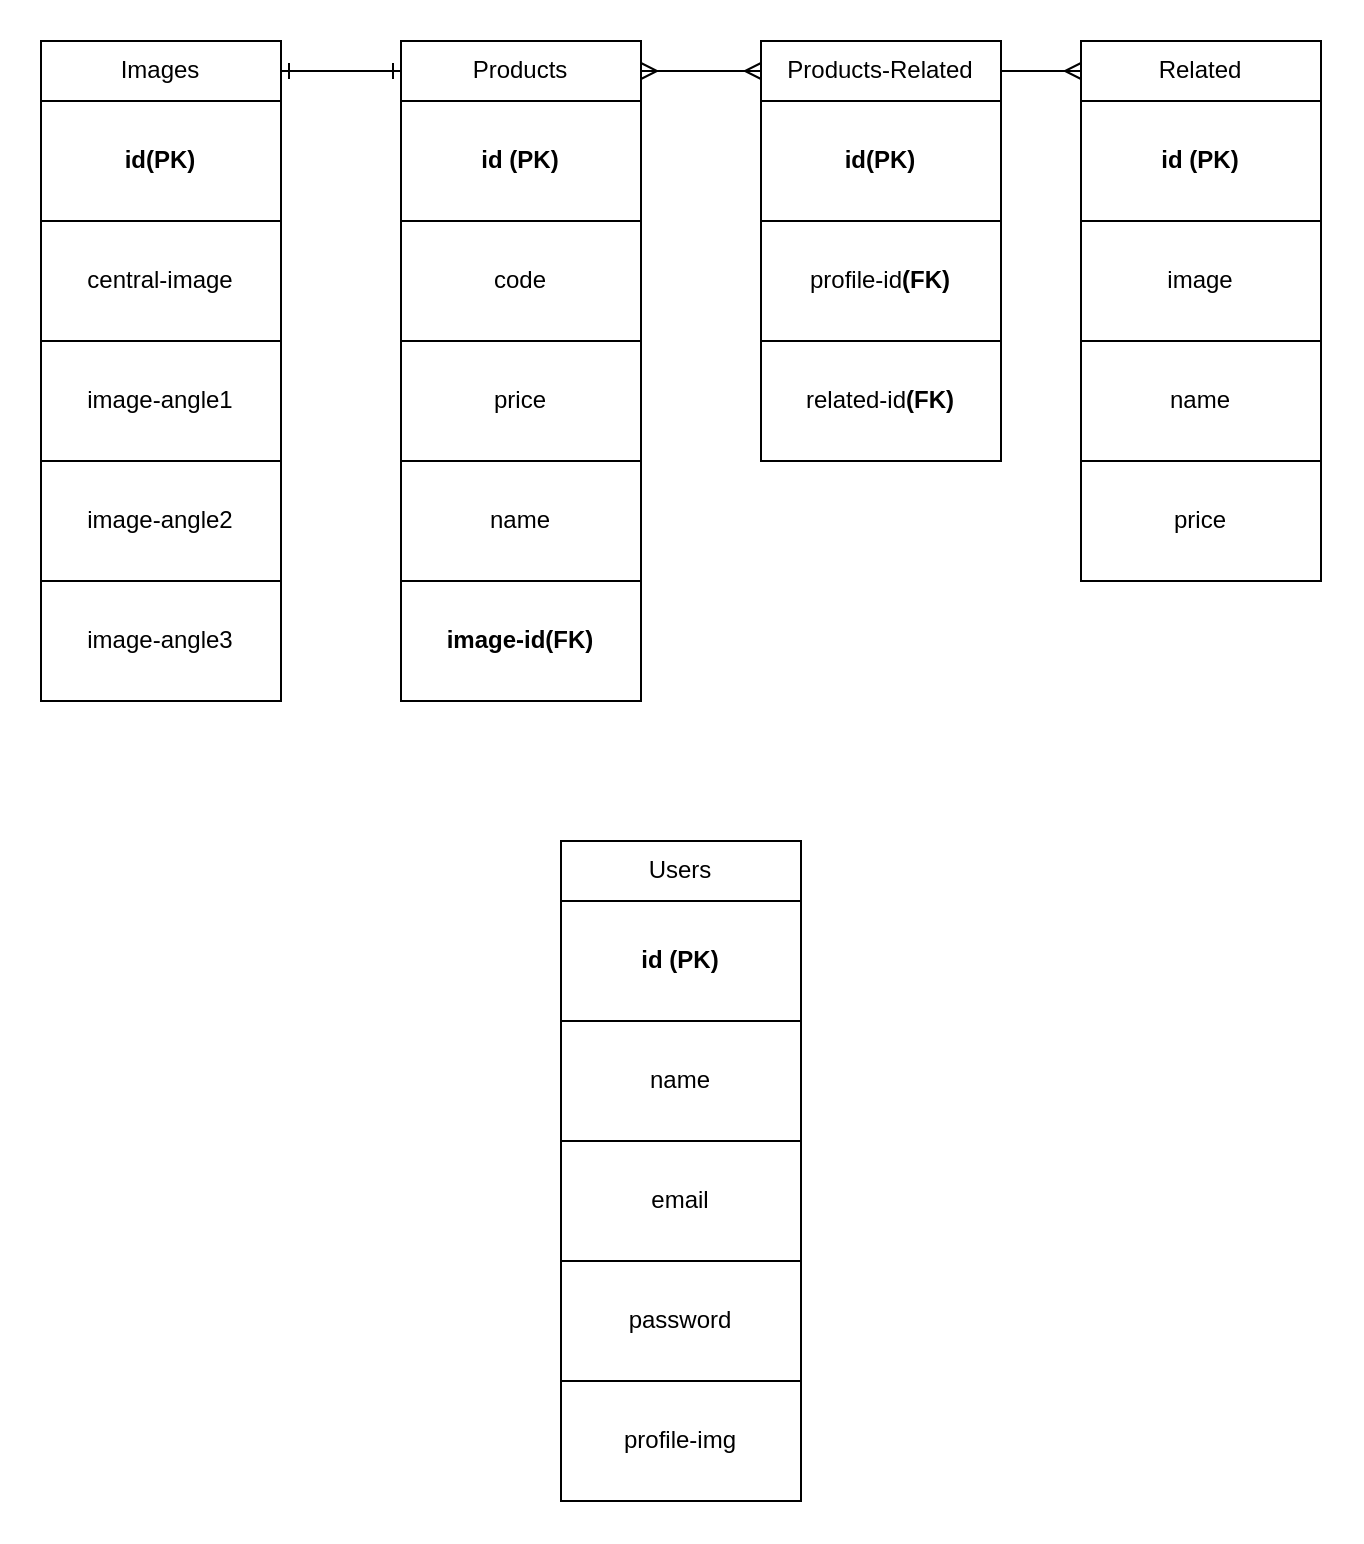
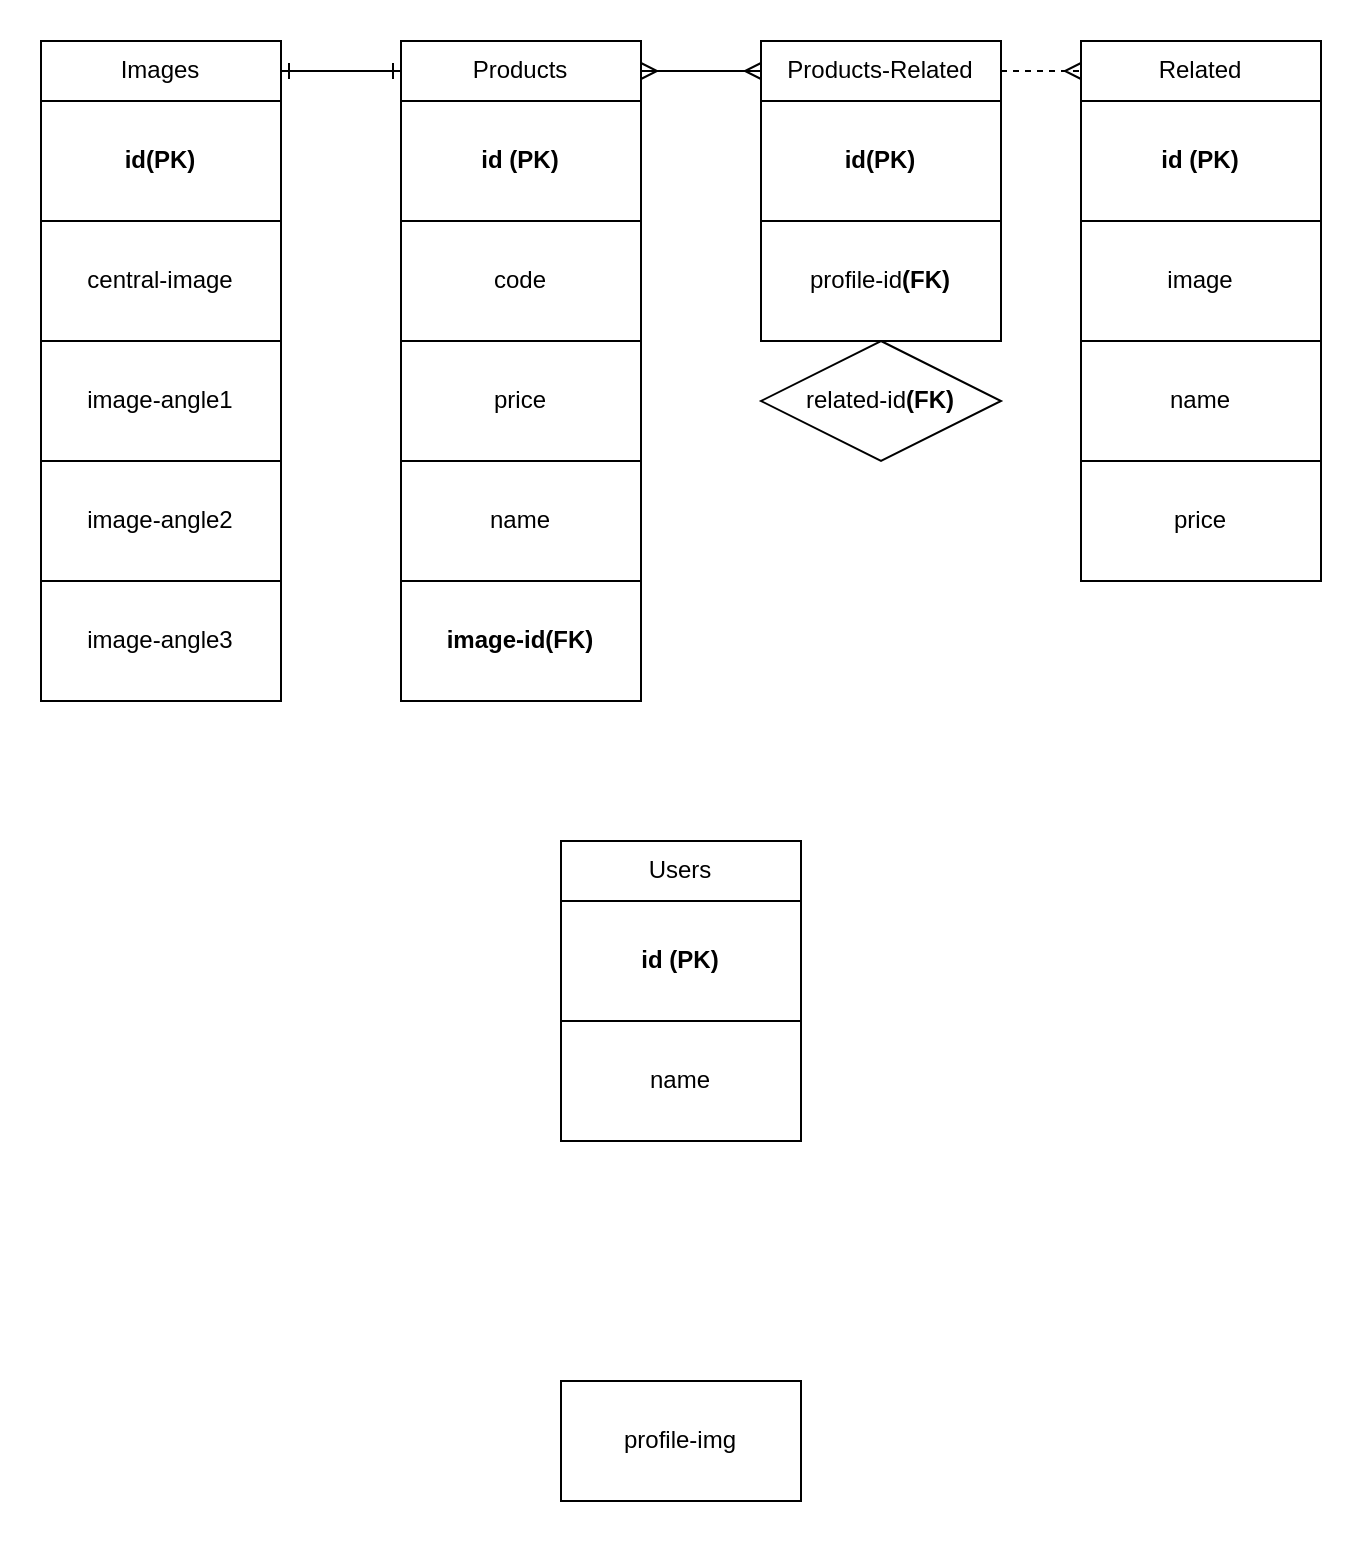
  <mxCell id="0" />
  <mxCell id="1" parent="0" />
  <mxCell id="2" value="Users" style="rounded=0;whiteSpace=wrap;html=1;" vertex="1" parent="1"><mxGeometry x="280" y="420" width="120" height="30" as="geometry" /></mxCell>
  <mxCell id="3" value="&lt;b&gt;id (PK)&lt;/b&gt;" style="rounded=0;whiteSpace=wrap;html=1;" vertex="1" parent="1"><mxGeometry x="280" y="450" width="120" height="60" as="geometry" /></mxCell>
  <mxCell id="4" value="name" style="rounded=0;whiteSpace=wrap;html=1;" vertex="1" parent="1"><mxGeometry x="280" y="510" width="120" height="60" as="geometry" /></mxCell>
- <mxCell id="5" value="email" style="rounded=0;whiteSpace=wrap;html=1;" vertex="1" parent="1"><mxGeometry x="280" y="570" width="120" height="60" as="geometry" /></mxCell>
- <mxCell id="6" value="password" style="rounded=0;whiteSpace=wrap;html=1;" vertex="1" parent="1"><mxGeometry x="280" y="630" width="120" height="60" as="geometry" /></mxCell>
  <mxCell id="7" value="profile-img" style="rounded=0;whiteSpace=wrap;html=1;" vertex="1" parent="1"><mxGeometry x="280" y="690" width="120" height="60" as="geometry" /></mxCell>
- <mxCell id="8" style="edgeStyle=orthogonalEdgeStyle;rounded=0;orthogonalLoop=1;jettySize=auto;html=1;endArrow=ERmany;endFill=0;" edge="1" parent="1" source="11" target="18"><mxGeometry relative="1" as="geometry" /></mxCell>
+ <mxCell id="8" style="edgeStyle=orthogonalEdgeStyle;rounded=0;orthogonalLoop=1;jettySize=auto;html=1;endArrow=ERmany;endFill=0;dashed=1;" edge="1" parent="1" source="11" target="18"><mxGeometry relative="1" as="geometry" /></mxCell>
  <mxCell id="9" style="edgeStyle=orthogonalEdgeStyle;rounded=0;orthogonalLoop=1;jettySize=auto;html=1;entryX=0;entryY=0.5;entryDx=0;entryDy=0;endArrow=ERmany;endFill=0;" edge="1" parent="1" source="11" target="23"><mxGeometry relative="1" as="geometry" /></mxCell>
  <mxCell id="10" style="edgeStyle=orthogonalEdgeStyle;rounded=0;orthogonalLoop=1;jettySize=auto;html=1;endArrow=ERone;endFill=0;" edge="1" parent="1" source="11" target="28"><mxGeometry relative="1" as="geometry" /></mxCell>
  <mxCell id="11" value="Products" style="rounded=0;whiteSpace=wrap;html=1;" vertex="1" parent="1"><mxGeometry x="200" y="20" width="120" height="30" as="geometry" /></mxCell>
  <mxCell id="12" value="&lt;b&gt;id (PK)&lt;/b&gt;" style="rounded=0;whiteSpace=wrap;html=1;" vertex="1" parent="1"><mxGeometry x="200" y="50" width="120" height="60" as="geometry" /></mxCell>
  <mxCell id="13" value="code" style="rounded=0;whiteSpace=wrap;html=1;" vertex="1" parent="1"><mxGeometry x="200" y="110" width="120" height="60" as="geometry" /></mxCell>
  <mxCell id="14" value="price" style="rounded=0;whiteSpace=wrap;html=1;" vertex="1" parent="1"><mxGeometry x="200" y="170" width="120" height="60" as="geometry" /></mxCell>
  <mxCell id="15" value="name" style="rounded=0;whiteSpace=wrap;html=1;" vertex="1" parent="1"><mxGeometry x="200" y="230" width="120" height="60" as="geometry" /></mxCell>
  <mxCell id="16" value="&lt;b&gt;image-id(FK)&lt;/b&gt;" style="rounded=0;whiteSpace=wrap;html=1;" vertex="1" parent="1"><mxGeometry x="200" y="290" width="120" height="60" as="geometry" /></mxCell>
  <mxCell id="17" style="edgeStyle=orthogonalEdgeStyle;rounded=0;orthogonalLoop=1;jettySize=auto;html=1;endArrow=ERmany;endFill=0;exitX=0;exitY=0.5;exitDx=0;exitDy=0;" edge="1" parent="1" source="23" target="11"><mxGeometry relative="1" as="geometry"><mxPoint x="410" y="60" as="sourcePoint" /><mxPoint x="330" y="35" as="targetPoint" /><Array as="points" /></mxGeometry></mxCell>
  <mxCell id="18" value="Related" style="rounded=0;whiteSpace=wrap;html=1;" vertex="1" parent="1"><mxGeometry x="540" y="20" width="120" height="30" as="geometry" /></mxCell>
  <mxCell id="19" value="&lt;b&gt;id (PK)&lt;/b&gt;" style="rounded=0;whiteSpace=wrap;html=1;" vertex="1" parent="1"><mxGeometry x="540" y="50" width="120" height="60" as="geometry" /></mxCell>
  <mxCell id="20" value="image" style="rounded=0;whiteSpace=wrap;html=1;" vertex="1" parent="1"><mxGeometry x="540" y="110" width="120" height="60" as="geometry" /></mxCell>
  <mxCell id="21" value="name" style="rounded=0;whiteSpace=wrap;html=1;" vertex="1" parent="1"><mxGeometry x="540" y="170" width="120" height="60" as="geometry" /></mxCell>
  <mxCell id="22" value="price" style="rounded=0;whiteSpace=wrap;html=1;" vertex="1" parent="1"><mxGeometry x="540" y="230" width="120" height="60" as="geometry" /></mxCell>
  <mxCell id="23" value="Products-Related" style="rounded=0;whiteSpace=wrap;html=1;" vertex="1" parent="1"><mxGeometry x="380" y="20" width="120" height="30" as="geometry" /></mxCell>
  <mxCell id="24" value="&lt;b&gt;id(PK)&lt;/b&gt;" style="rounded=0;whiteSpace=wrap;html=1;" vertex="1" parent="1"><mxGeometry x="380" y="50" width="120" height="60" as="geometry" /></mxCell>
  <mxCell id="25" value="profile-id&lt;b&gt;(FK)&lt;/b&gt;" style="rounded=0;whiteSpace=wrap;html=1;" vertex="1" parent="1"><mxGeometry x="380" y="110" width="120" height="60" as="geometry" /></mxCell>
- <mxCell id="26" value="related-id&lt;b&gt;(FK)&lt;/b&gt;" style="rounded=0;whiteSpace=wrap;html=1;" vertex="1" parent="1"><mxGeometry x="380" y="170" width="120" height="60" as="geometry" /></mxCell>
+ <mxCell id="26" value="related-id&lt;b&gt;(FK)&lt;/b&gt;" style="rhombus;whiteSpace=wrap;html=1;" vertex="1" parent="1"><mxGeometry x="380" y="170" width="120" height="60" as="geometry" /></mxCell>
  <mxCell id="27" style="edgeStyle=orthogonalEdgeStyle;rounded=0;orthogonalLoop=1;jettySize=auto;html=1;endArrow=ERone;endFill=0;" edge="1" parent="1" source="28" target="11"><mxGeometry relative="1" as="geometry" /></mxCell>
  <mxCell id="28" value="Images" style="rounded=0;whiteSpace=wrap;html=1;" vertex="1" parent="1"><mxGeometry x="20" y="20" width="120" height="30" as="geometry" /></mxCell>
  <mxCell id="29" value="&lt;b&gt;id(PK)&lt;/b&gt;" style="rounded=0;whiteSpace=wrap;html=1;" vertex="1" parent="1"><mxGeometry x="20" y="50" width="120" height="60" as="geometry" /></mxCell>
  <mxCell id="30" value="central-image" style="rounded=0;whiteSpace=wrap;html=1;" vertex="1" parent="1"><mxGeometry x="20" y="110" width="120" height="60" as="geometry" /></mxCell>
  <mxCell id="31" value="image-angle1" style="rounded=0;whiteSpace=wrap;html=1;" vertex="1" parent="1"><mxGeometry x="20" y="170" width="120" height="60" as="geometry" /></mxCell>
  <mxCell id="32" value="image-angle2" style="rounded=0;whiteSpace=wrap;html=1;" vertex="1" parent="1"><mxGeometry x="20" y="230" width="120" height="60" as="geometry" /></mxCell>
  <mxCell id="33" value="image-angle3" style="rounded=0;whiteSpace=wrap;html=1;" vertex="1" parent="1"><mxGeometry x="20" y="290" width="120" height="60" as="geometry" /></mxCell>
